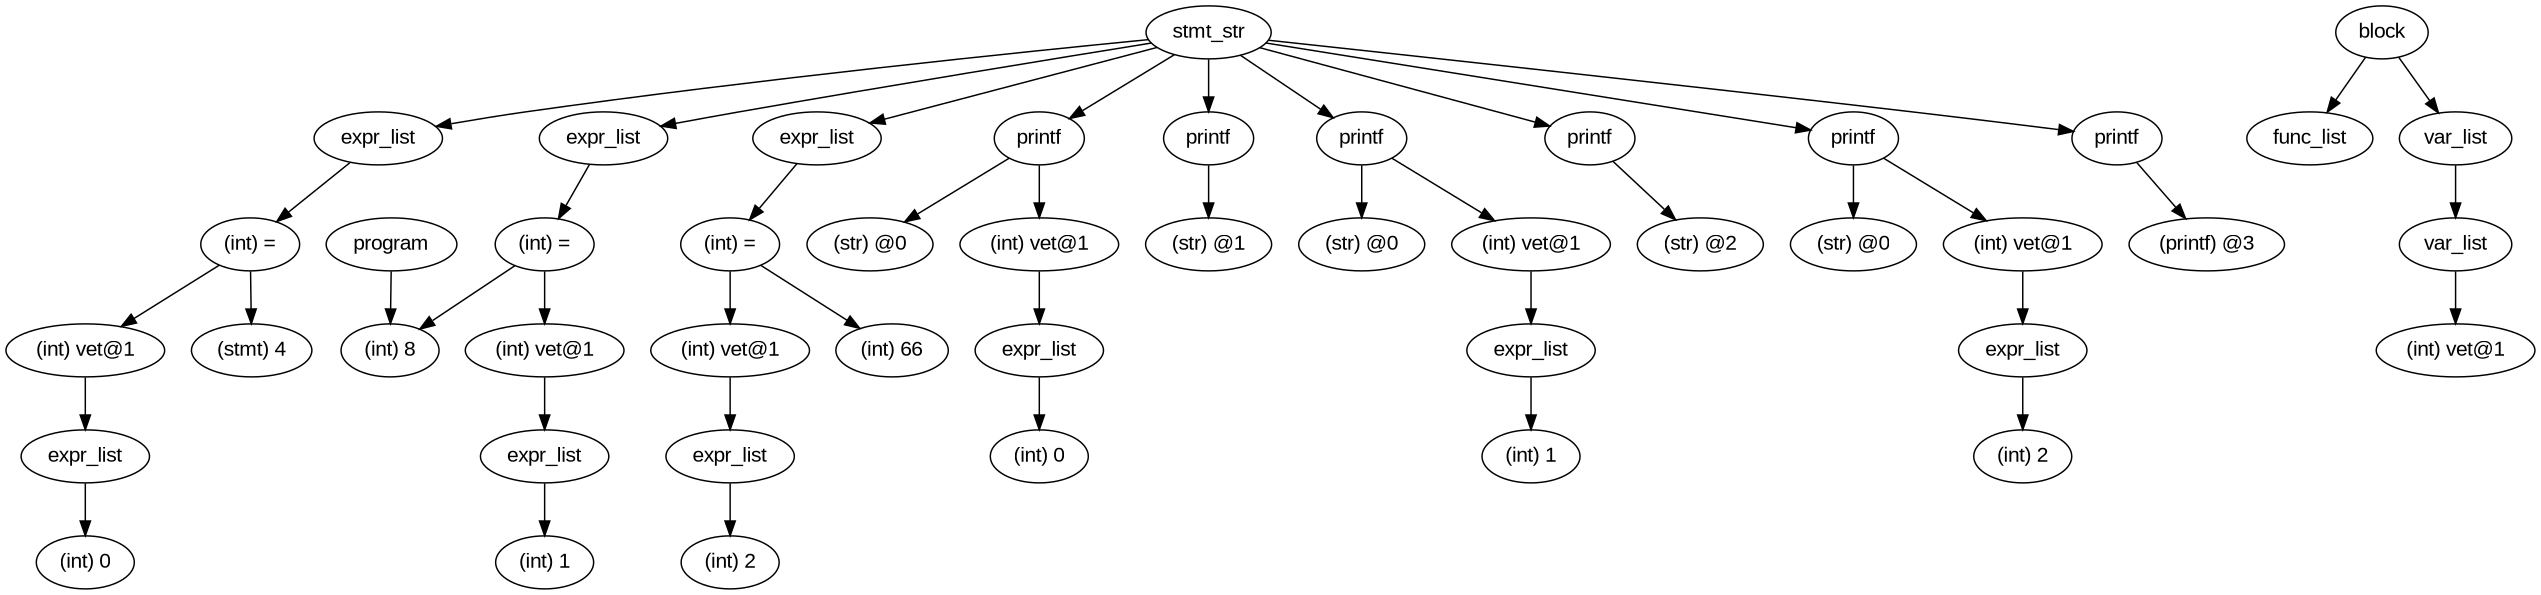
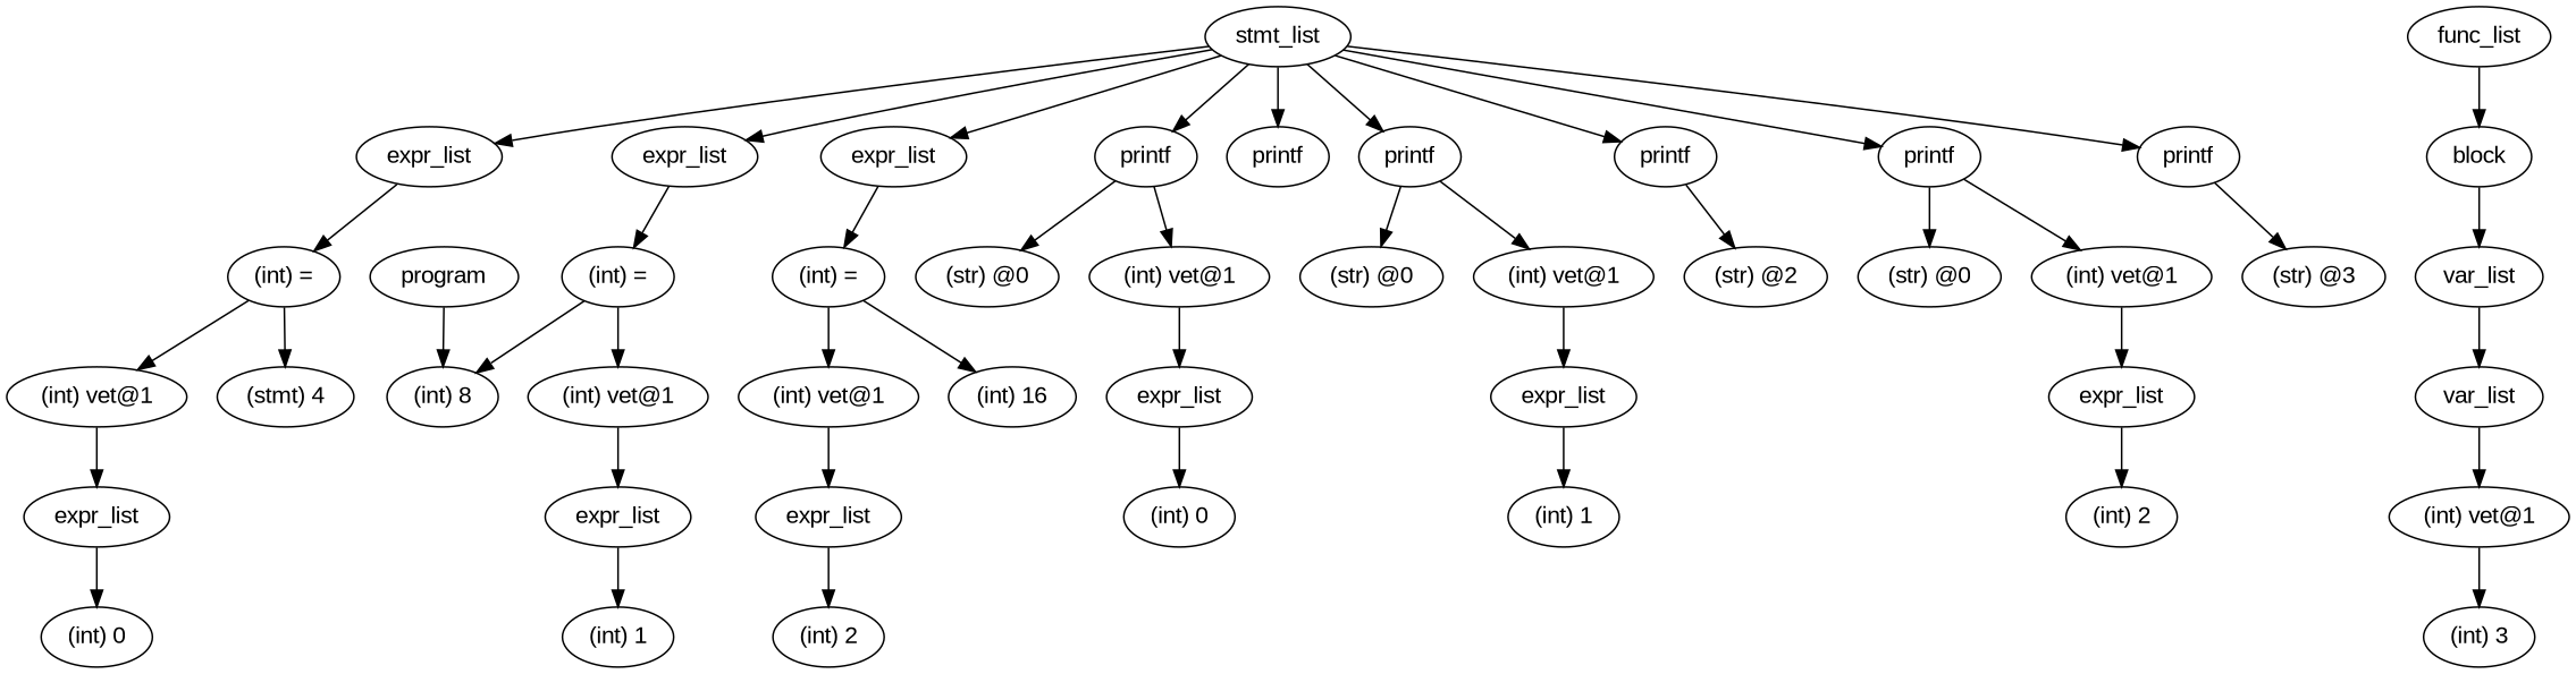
  digraph {
    fontname="Liberation Sans"
    ordering=out
    node [fontname="Liberation Sans"]
    edge [fontname="Liberation Sans"]
    n1 [label=program]
    n2 [label="(int) 8"]
    n3 [label=func_list]
    n4 [label=block]
    n5 [label=var_list]
    n6 [label=var_list]
-   n7 [label=stmt_str]
+   n7 [label=stmt_list]
    n8 [label=expr_list]
    n9 [label=expr_list]
    n10 [label=expr_list]
    n11 [label=printf]
    n12 [label=printf]
    n13 [label=printf]
    n14 [label=printf]
    n15 [label=printf]
    n16 [label=printf]
    n17 [label="(int) vet@1"]
+   n18 [label="(int) 3"]
    n19 [label="(int) ="]
    n20 [label="(int) ="]
    n21 [label="(int) ="]
    n22 [label="(str) @0"]
    n23 [label="(int) vet@1"]
-   n24 [label="(str) @1"]
    n25 [label="(str) @0"]
    n26 [label="(int) vet@1"]
    n27 [label="(str) @2"]
    n28 [label="(str) @0"]
    n29 [label="(int) vet@1"]
-   n30 [label="(printf) @3"]
+   n30 [label="(str) @3"]
    n31 [label="(int) vet@1"]
    n32 [label="(stmt) 4"]
    n33 [label=expr_list]
    n34 [label="(int) 0"]
    n35 [label="(int) vet@1"]
    n36 [label=expr_list]
    n37 [label="(int) 1"]
    n38 [label="(int) vet@1"]
-   n39 [label="(int) 66"]
+   n39 [label="(int) 16"]
    n40 [label=expr_list]
    n41 [label="(int) 2"]
    n42 [label=expr_list]
    n43 [label="(int) 0"]
    n44 [label=expr_list]
    n45 [label="(int) 1"]
    n46 [label=expr_list]
    n47 [label="(int) 2"]
    n1 -> n2
-   n4 -> n3
+   n3 -> n4
    n4 -> n5
    n5 -> n6
    n6 -> n17
    n7 -> n8
    n7 -> n9
    n7 -> n10
    n7 -> n11
    n7 -> n12
    n7 -> n13
    n7 -> n14
    n7 -> n15
    n7 -> n16
    n8 -> n19
    n9 -> n20
    n10 -> n21
    n11 -> n22
    n11 -> n23
-   n12 -> n24
    n13 -> n25
    n13 -> n26
    n14 -> n27
    n15 -> n28
    n15 -> n29
    n16 -> n30
+   n17 -> n18
    n19 -> n31
    n19 -> n32
    n20 -> n2
    n20 -> n35
    n21 -> n38
    n21 -> n39
    n23 -> n42
    n26 -> n44
    n29 -> n46
    n31 -> n33
    n33 -> n34
    n35 -> n36
    n36 -> n37
    n38 -> n40
    n40 -> n41
    n42 -> n43
    n44 -> n45
    n46 -> n47
  }
